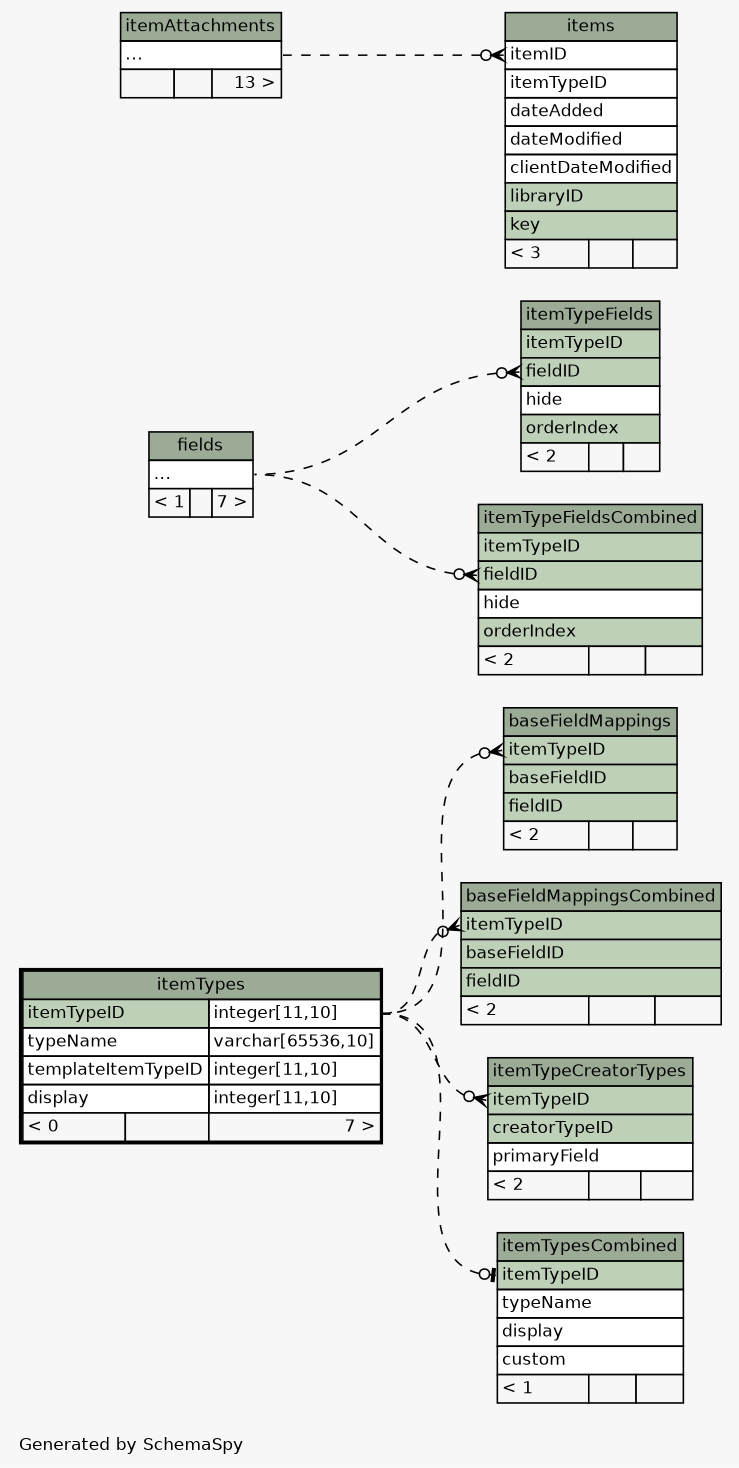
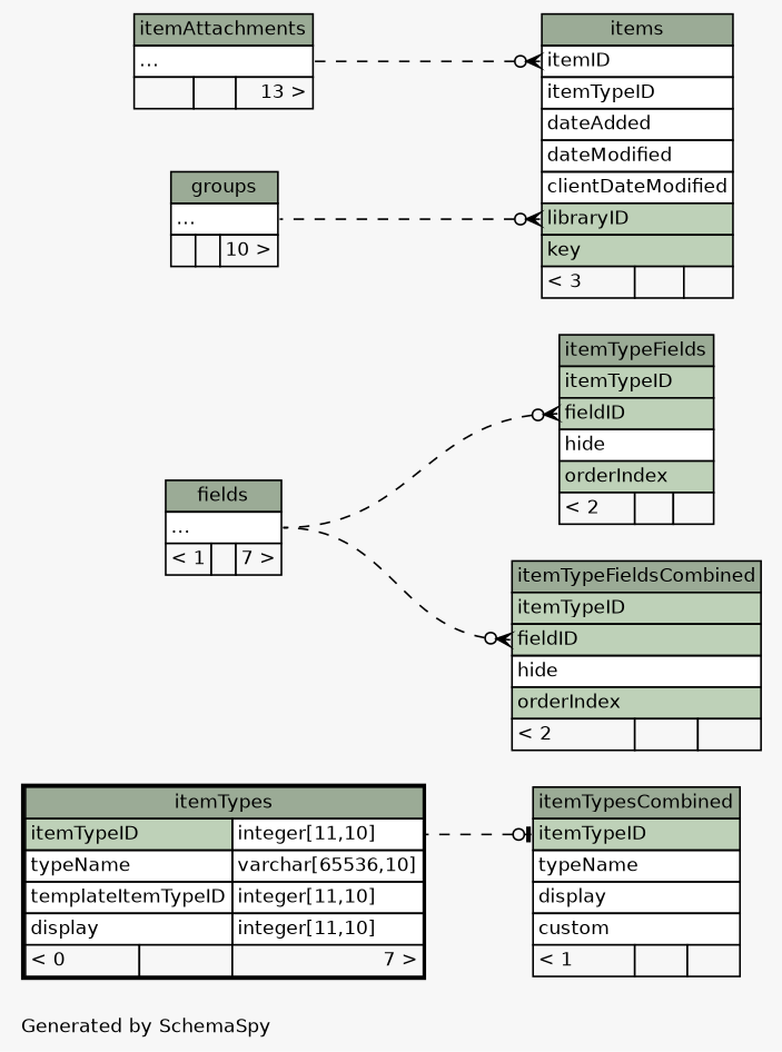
  digraph {
    bgcolor="#f7f7f7"
    fontname=Helvetica
    fontsize=11
    label="\nGenerated by SchemaSpy"
    labeljust=l
    nodesep=0.18
    rankdir=RL
    ranksep=0.46
    node [fontname=Helvetica fontsize=11 shape=plaintext]
    edge [arrowhead=none arrowsize=0.8 arrowtail=crowodot dir=back headport="itemTypeID.type:e" style=dashed tailport="itemTypeID:w"]
-   n1 [label=<     <TABLE BORDER="0" CELLBORDER="1" CELLSPACING="0" BGCOLOR="#ffffff">       <TR><TD COLSPAN="3" BGCOLOR="#9bab96" ALIGN="CENTER">baseFieldMappings</TD></TR>       <TR><TD PORT="itemTypeID" COLSPAN="3" BGCOLOR="#bed1b8" ALIGN="LEFT">itemTypeID</TD></TR>       <TR><TD PORT="baseFieldID" COLSPAN="3" BGCOLOR="#bed1b8" ALIGN="LEFT">baseFieldID</TD></TR>       <TR><TD PORT="fieldID" COLSPAN="3" BGCOLOR="#bed1b8" ALIGN="LEFT">fieldID</TD></TR>       <TR><TD ALIGN="LEFT" BGCOLOR="#f7f7f7">&lt; 2</TD><TD ALIGN="RIGHT" BGCOLOR="#f7f7f7">  </TD><TD ALIGN="RIGHT" BGCOLOR="#f7f7f7">  </TD></TR>     </TABLE>>]
    n2 [label=<     <TABLE BORDER="2" CELLBORDER="1" CELLSPACING="0" BGCOLOR="#ffffff">       <TR><TD COLSPAN="3" BGCOLOR="#9bab96" ALIGN="CENTER">itemTypes</TD></TR>       <TR><TD PORT="itemTypeID" COLSPAN="2" BGCOLOR="#bed1b8" ALIGN="LEFT">itemTypeID</TD><TD PORT="itemTypeID.type" ALIGN="LEFT">integer[11,10]</TD></TR>       <TR><TD PORT="typeName" COLSPAN="2" ALIGN="LEFT">typeName</TD><TD PORT="typeName.type" ALIGN="LEFT">varchar[65536,10]</TD></TR>       <TR><TD PORT="templateItemTypeID" COLSPAN="2" ALIGN="LEFT">templateItemTypeID</TD><TD PORT="templateItemTypeID.type" ALIGN="LEFT">integer[11,10]</TD></TR>       <TR><TD PORT="display" COLSPAN="2" ALIGN="LEFT">display</TD><TD PORT="display.type" ALIGN="LEFT">integer[11,10]</TD></TR>       <TR><TD ALIGN="LEFT" BGCOLOR="#f7f7f7">&lt; 0</TD><TD ALIGN="RIGHT" BGCOLOR="#f7f7f7">  </TD><TD ALIGN="RIGHT" BGCOLOR="#f7f7f7">7 &gt;</TD></TR>     </TABLE>>]
    n3 [label=<     <TABLE BORDER="0" CELLBORDER="1" CELLSPACING="0" BGCOLOR="#ffffff">       <TR><TD COLSPAN="3" BGCOLOR="#9bab96" ALIGN="CENTER">fields</TD></TR>       <TR><TD PORT="elipses" COLSPAN="3" ALIGN="LEFT">...</TD></TR>       <TR><TD ALIGN="LEFT" BGCOLOR="#f7f7f7">&lt; 1</TD><TD ALIGN="RIGHT" BGCOLOR="#f7f7f7">  </TD><TD ALIGN="RIGHT" BGCOLOR="#f7f7f7">7 &gt;</TD></TR>     </TABLE>>]
-   n4 [label=<     <TABLE BORDER="0" CELLBORDER="1" CELLSPACING="0" BGCOLOR="#ffffff">       <TR><TD COLSPAN="3" BGCOLOR="#9bab96" ALIGN="CENTER">baseFieldMappingsCombined</TD></TR>       <TR><TD PORT="itemTypeID" COLSPAN="3" BGCOLOR="#bed1b8" ALIGN="LEFT">itemTypeID</TD></TR>       <TR><TD PORT="baseFieldID" COLSPAN="3" BGCOLOR="#bed1b8" ALIGN="LEFT">baseFieldID</TD></TR>       <TR><TD PORT="fieldID" COLSPAN="3" BGCOLOR="#bed1b8" ALIGN="LEFT">fieldID</TD></TR>       <TR><TD ALIGN="LEFT" BGCOLOR="#f7f7f7">&lt; 2</TD><TD ALIGN="RIGHT" BGCOLOR="#f7f7f7">  </TD><TD ALIGN="RIGHT" BGCOLOR="#f7f7f7">  </TD></TR>     </TABLE>>]
    n5 [label=<     <TABLE BORDER="0" CELLBORDER="1" CELLSPACING="0" BGCOLOR="#ffffff">       <TR><TD COLSPAN="3" BGCOLOR="#9bab96" ALIGN="CENTER">items</TD></TR>       <TR><TD PORT="itemID" COLSPAN="3" ALIGN="LEFT">itemID</TD></TR>       <TR><TD PORT="itemTypeID" COLSPAN="3" ALIGN="LEFT">itemTypeID</TD></TR>       <TR><TD PORT="dateAdded" COLSPAN="3" ALIGN="LEFT">dateAdded</TD></TR>       <TR><TD PORT="dateModified" COLSPAN="3" ALIGN="LEFT">dateModified</TD></TR>       <TR><TD PORT="clientDateModified" COLSPAN="3" ALIGN="LEFT">clientDateModified</TD></TR>       <TR><TD PORT="libraryID" COLSPAN="3" BGCOLOR="#bed1b8" ALIGN="LEFT">libraryID</TD></TR>       <TR><TD PORT="key" COLSPAN="3" BGCOLOR="#bed1b8" ALIGN="LEFT">key</TD></TR>       <TR><TD ALIGN="LEFT" BGCOLOR="#f7f7f7">&lt; 3</TD><TD ALIGN="RIGHT" BGCOLOR="#f7f7f7">  </TD><TD ALIGN="RIGHT" BGCOLOR="#f7f7f7">  </TD></TR>     </TABLE>>]
    n6 [label=<     <TABLE BORDER="0" CELLBORDER="1" CELLSPACING="0" BGCOLOR="#ffffff">       <TR><TD COLSPAN="3" BGCOLOR="#9bab96" ALIGN="CENTER">itemAttachments</TD></TR>       <TR><TD PORT="elipses" COLSPAN="3" ALIGN="LEFT">...</TD></TR>       <TR><TD ALIGN="LEFT" BGCOLOR="#f7f7f7">  </TD><TD ALIGN="RIGHT" BGCOLOR="#f7f7f7">  </TD><TD ALIGN="RIGHT" BGCOLOR="#f7f7f7">13 &gt;</TD></TR>     </TABLE>>]
-   n8 [label=<     <TABLE BORDER="0" CELLBORDER="1" CELLSPACING="0" BGCOLOR="#ffffff">       <TR><TD COLSPAN="3" BGCOLOR="#9bab96" ALIGN="CENTER">itemTypeCreatorTypes</TD></TR>       <TR><TD PORT="itemTypeID" COLSPAN="3" BGCOLOR="#bed1b8" ALIGN="LEFT">itemTypeID</TD></TR>       <TR><TD PORT="creatorTypeID" COLSPAN="3" BGCOLOR="#bed1b8" ALIGN="LEFT">creatorTypeID</TD></TR>       <TR><TD PORT="primaryField" COLSPAN="3" ALIGN="LEFT">primaryField</TD></TR>       <TR><TD ALIGN="LEFT" BGCOLOR="#f7f7f7">&lt; 2</TD><TD ALIGN="RIGHT" BGCOLOR="#f7f7f7">  </TD><TD ALIGN="RIGHT" BGCOLOR="#f7f7f7">  </TD></TR>     </TABLE>>]
+   n7 [label=<     <TABLE BORDER="0" CELLBORDER="1" CELLSPACING="0" BGCOLOR="#ffffff">       <TR><TD COLSPAN="3" BGCOLOR="#9bab96" ALIGN="CENTER">groups</TD></TR>       <TR><TD PORT="elipses" COLSPAN="3" ALIGN="LEFT">...</TD></TR>       <TR><TD ALIGN="LEFT" BGCOLOR="#f7f7f7">  </TD><TD ALIGN="RIGHT" BGCOLOR="#f7f7f7">  </TD><TD ALIGN="RIGHT" BGCOLOR="#f7f7f7">10 &gt;</TD></TR>     </TABLE>>]
    n9 [label=<     <TABLE BORDER="0" CELLBORDER="1" CELLSPACING="0" BGCOLOR="#ffffff">       <TR><TD COLSPAN="3" BGCOLOR="#9bab96" ALIGN="CENTER">itemTypeFields</TD></TR>       <TR><TD PORT="itemTypeID" COLSPAN="3" BGCOLOR="#bed1b8" ALIGN="LEFT">itemTypeID</TD></TR>       <TR><TD PORT="fieldID" COLSPAN="3" BGCOLOR="#bed1b8" ALIGN="LEFT">fieldID</TD></TR>       <TR><TD PORT="hide" COLSPAN="3" ALIGN="LEFT">hide</TD></TR>       <TR><TD PORT="orderIndex" COLSPAN="3" BGCOLOR="#bed1b8" ALIGN="LEFT">orderIndex</TD></TR>       <TR><TD ALIGN="LEFT" BGCOLOR="#f7f7f7">&lt; 2</TD><TD ALIGN="RIGHT" BGCOLOR="#f7f7f7">  </TD><TD ALIGN="RIGHT" BGCOLOR="#f7f7f7">  </TD></TR>     </TABLE>>]
    n10 [label=<     <TABLE BORDER="0" CELLBORDER="1" CELLSPACING="0" BGCOLOR="#ffffff">       <TR><TD COLSPAN="3" BGCOLOR="#9bab96" ALIGN="CENTER">itemTypeFieldsCombined</TD></TR>       <TR><TD PORT="itemTypeID" COLSPAN="3" BGCOLOR="#bed1b8" ALIGN="LEFT">itemTypeID</TD></TR>       <TR><TD PORT="fieldID" COLSPAN="3" BGCOLOR="#bed1b8" ALIGN="LEFT">fieldID</TD></TR>       <TR><TD PORT="hide" COLSPAN="3" ALIGN="LEFT">hide</TD></TR>       <TR><TD PORT="orderIndex" COLSPAN="3" BGCOLOR="#bed1b8" ALIGN="LEFT">orderIndex</TD></TR>       <TR><TD ALIGN="LEFT" BGCOLOR="#f7f7f7">&lt; 2</TD><TD ALIGN="RIGHT" BGCOLOR="#f7f7f7">  </TD><TD ALIGN="RIGHT" BGCOLOR="#f7f7f7">  </TD></TR>     </TABLE>>]
    n11 [label=<     <TABLE BORDER="0" CELLBORDER="1" CELLSPACING="0" BGCOLOR="#ffffff">       <TR><TD COLSPAN="3" BGCOLOR="#9bab96" ALIGN="CENTER">itemTypesCombined</TD></TR>       <TR><TD PORT="itemTypeID" COLSPAN="3" BGCOLOR="#bed1b8" ALIGN="LEFT">itemTypeID</TD></TR>       <TR><TD PORT="typeName" COLSPAN="3" ALIGN="LEFT">typeName</TD></TR>       <TR><TD PORT="display" COLSPAN="3" ALIGN="LEFT">display</TD></TR>       <TR><TD PORT="custom" COLSPAN="3" ALIGN="LEFT">custom</TD></TR>       <TR><TD ALIGN="LEFT" BGCOLOR="#f7f7f7">&lt; 1</TD><TD ALIGN="RIGHT" BGCOLOR="#f7f7f7">  </TD><TD ALIGN="RIGHT" BGCOLOR="#f7f7f7">  </TD></TR>     </TABLE>>]
-   n1 -> n2
-   n4 -> n2
    n5 -> n6 [headport="elipses:e" tailport="itemID:w"]
-   n8 -> n2
+   n5 -> n7 [headport="elipses:e" tailport="libraryID:w"]
    n9 -> n3 [headport="elipses:e" tailport="fieldID:w"]
    n10 -> n3 [headport="elipses:e" tailport="fieldID:w"]
    n11 -> n2 [arrowtail=teeodot]
  }
